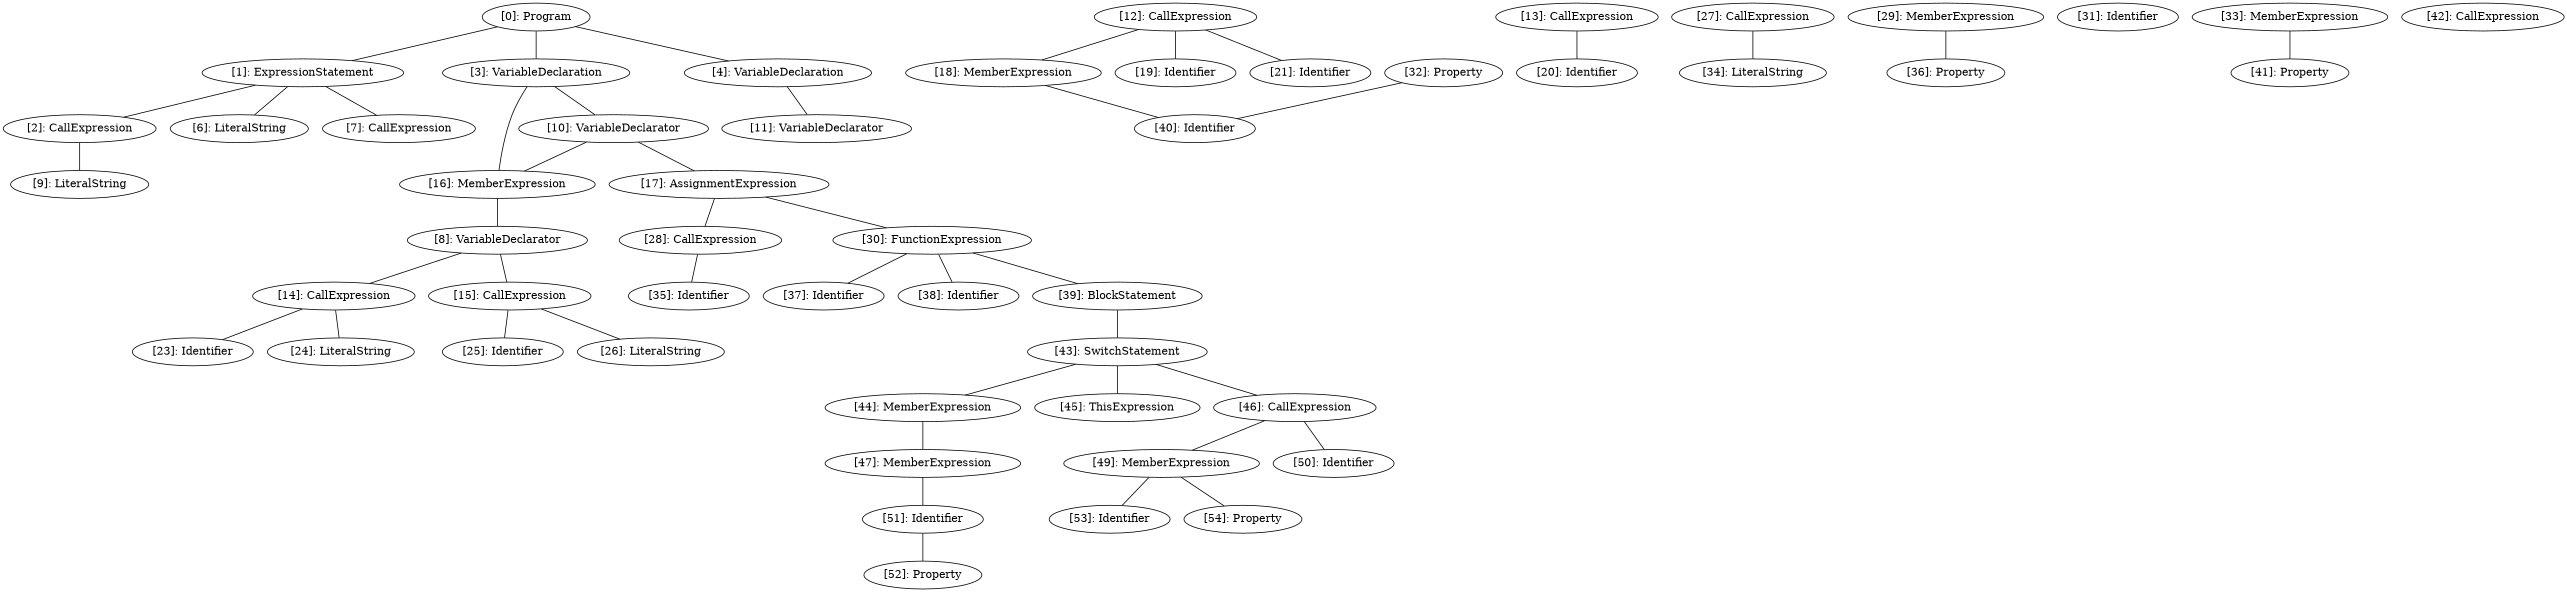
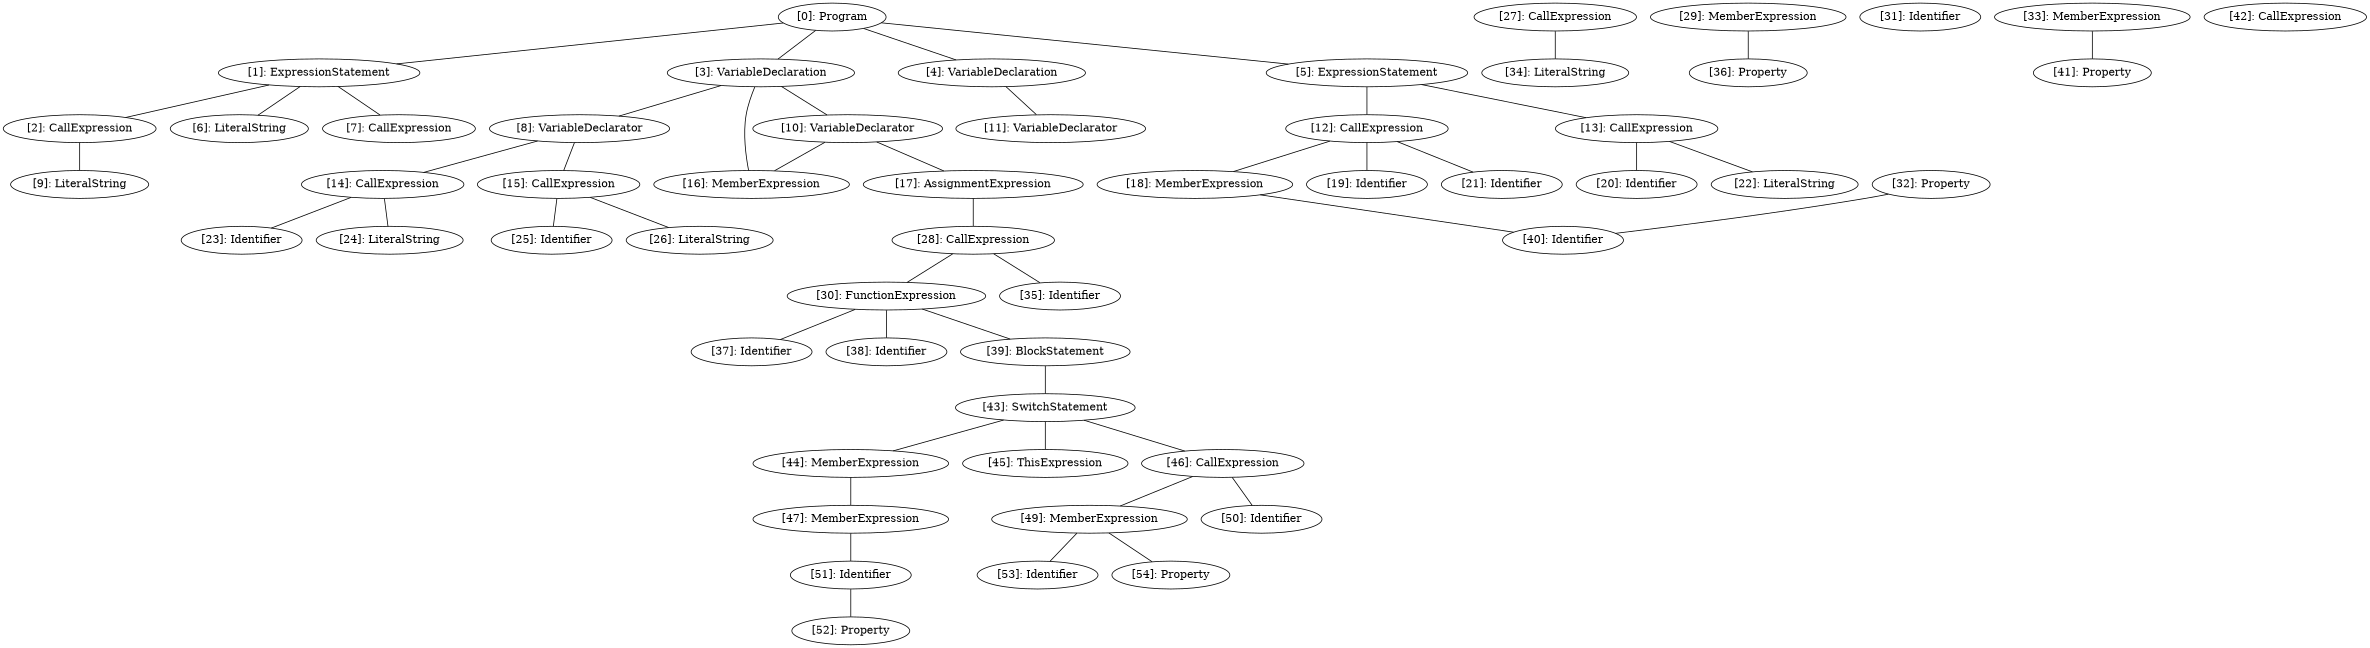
  graph {
    n1 [label="[0]: Program"]
    n2 [label="[1]: ExpressionStatement"]
    n3 [label="[3]: VariableDeclaration"]
    n4 [label="[4]: VariableDeclaration"]
+   n5 [label="[5]: ExpressionStatement"]
    n6 [label="[2]: CallExpression"]
    n7 [label="[6]: LiteralString"]
    n8 [label="[7]: CallExpression"]
    n9 [label="[8]: VariableDeclarator"]
    n10 [label="[10]: VariableDeclarator"]
    n11 [label="[11]: VariableDeclarator"]
    n12 [label="[12]: CallExpression"]
    n13 [label="[13]: CallExpression"]
    n14 [label="[9]: LiteralString"]
    n15 [label="[14]: CallExpression"]
    n16 [label="[15]: CallExpression"]
    n17 [label="[16]: MemberExpression"]
    n18 [label="[17]: AssignmentExpression"]
    n19 [label="[18]: MemberExpression"]
    n20 [label="[19]: Identifier"]
    n21 [label="[21]: Identifier"]
    n22 [label="[20]: Identifier"]
+   n23 [label="[22]: LiteralString"]
    n24 [label="[23]: Identifier"]
    n25 [label="[24]: LiteralString"]
    n26 [label="[25]: Identifier"]
    n27 [label="[26]: LiteralString"]
    n28 [label="[28]: CallExpression"]
    n29 [label="[30]: FunctionExpression"]
    n30 [label="[40]: Identifier"]
    n31 [label="[27]: CallExpression"]
    n32 [label="[34]: LiteralString"]
    n33 [label="[35]: Identifier"]
    n34 [label="[37]: Identifier"]
    n35 [label="[38]: Identifier"]
    n36 [label="[39]: BlockStatement"]
    n37 [label="[32]: Property"]
    n38 [label="[29]: MemberExpression"]
    n39 [label="[36]: Property"]
    n40 [label="[43]: SwitchStatement"]
    n41 [label="[31]: Identifier"]
    n42 [label="[33]: MemberExpression"]
    n43 [label="[41]: Property"]
    n44 [label="[44]: MemberExpression"]
    n45 [label="[45]: ThisExpression"]
    n46 [label="[46]: CallExpression"]
    n47 [label="[42]: CallExpression"]
    n48 [label="[47]: MemberExpression"]
    n49 [label="[49]: MemberExpression"]
    n50 [label="[50]: Identifier"]
    n51 [label="[51]: Identifier"]
    n52 [label="[53]: Identifier"]
    n53 [label="[54]: Property"]
    n54 [label="[52]: Property"]
    n1 -- n2
    n1 -- n3
    n1 -- n4
+   n1 -- n5
    n2 -- n6
    n2 -- n7
    n2 -- n8
-   n17 -- n9
+   n3 -- n9
    n3 -- n10
    n4 -- n11
+   n5 -- n12
+   n5 -- n13
    n6 -- n14
    n9 -- n15
    n9 -- n16
    n10 -- n17
    n10 -- n18
    n12 -- n19
    n12 -- n20
    n12 -- n21
    n13 -- n22
+   n13 -- n23
    n15 -- n24
    n15 -- n25
    n16 -- n26
    n16 -- n27
    n17 -- n3
    n18 -- n28
-   n18 -- n29
+   n28 -- n29
    n19 -- n30
    n28 -- n33
    n29 -- n34
    n29 -- n35
    n29 -- n36
    n31 -- n32
    n36 -- n40
    n37 -- n30
    n38 -- n39
    n40 -- n44
    n40 -- n45
    n40 -- n46
    n42 -- n43
    n44 -- n48
    n46 -- n49
    n46 -- n50
    n48 -- n51
    n49 -- n52
    n49 -- n53
    n51 -- n54
  }
